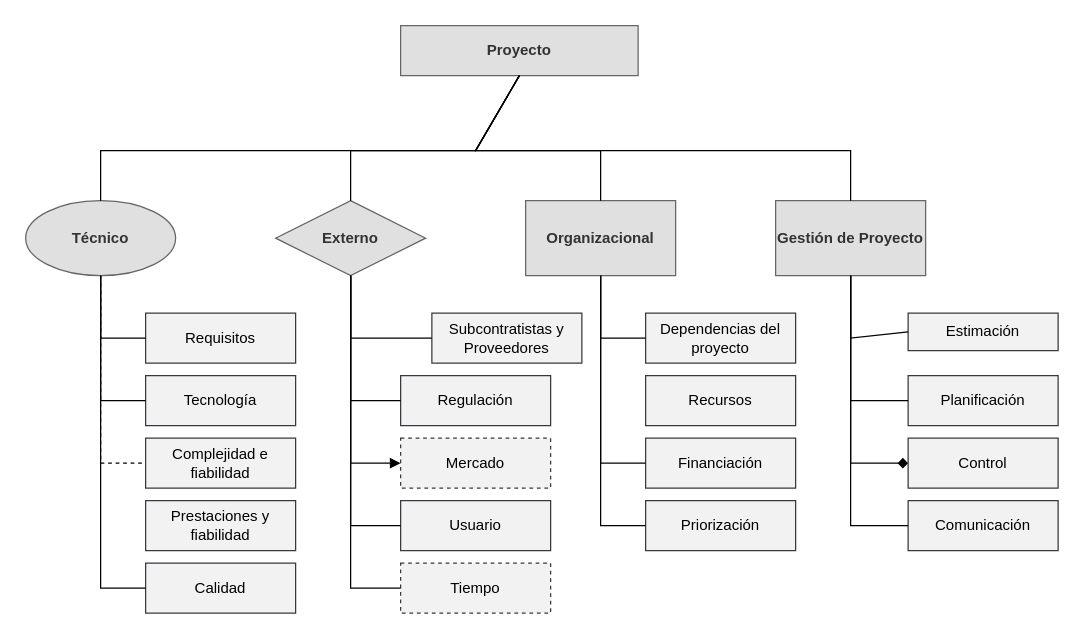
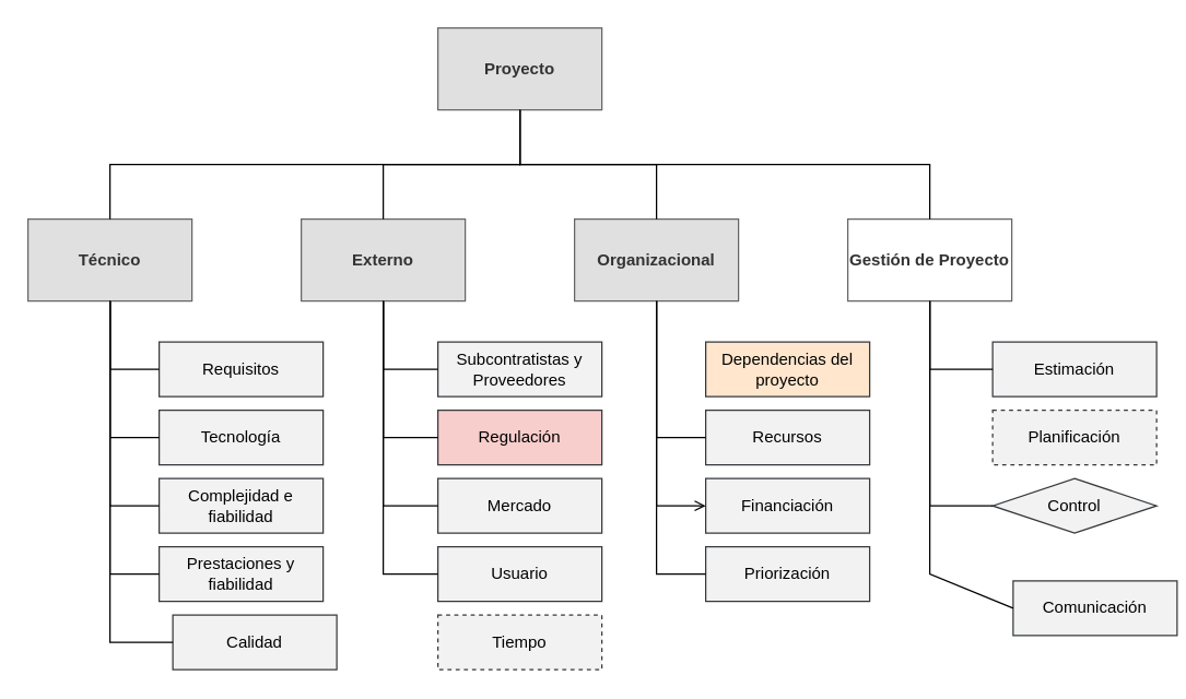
  <mxCell id="0" />
  <mxCell id="1" parent="0" />
- <mxCell id="2" value="Proyecto" style="rounded=0;whiteSpace=wrap;html=1;fillColor=#E0E0E0;fontColor=#333333;strokeColor=#666666;fontSize=12;fontStyle=1" parent="1" vertex="1"><mxGeometry x="320" y="20" width="190" height="40" as="geometry" /></mxCell>
- <mxCell id="3" value="Técnico" style="ellipse;whiteSpace=wrap;html=1;fontStyle=1;fillColor=#E0E0E0;fontColor=#333333;strokeColor=#666666;" parent="1" vertex="1"><mxGeometry y="160" width="120" height="60" as="geometry" x="20" /></mxCell>
- <mxCell id="4" value="Externo" style="rhombus;whiteSpace=wrap;html=1;fontStyle=1;fillColor=#E0E0E0;fontColor=#333333;strokeColor=#666666;" parent="1" vertex="1"><mxGeometry x="220" y="160" width="120" height="60" as="geometry" /></mxCell>
+ <mxCell id="2" value="Proyecto" style="rounded=0;whiteSpace=wrap;html=1;fillColor=#E0E0E0;fontColor=#333333;strokeColor=#666666;fontSize=12;fontStyle=1" parent="1" vertex="1"><mxGeometry x="320" y="20" width="120" height="60" as="geometry" /></mxCell>
+ <mxCell id="3" value="Técnico" style="rounded=0;whiteSpace=wrap;html=1;fontStyle=1;fillColor=#E0E0E0;fontColor=#333333;strokeColor=#666666;" parent="1" vertex="1"><mxGeometry y="160" width="120" height="60" as="geometry" x="20" /></mxCell>
+ <mxCell id="4" value="Externo" style="rounded=0;whiteSpace=wrap;html=1;fontStyle=1;fillColor=#E0E0E0;fontColor=#333333;strokeColor=#666666;" parent="1" vertex="1"><mxGeometry x="220" y="160" width="120" height="60" as="geometry" /></mxCell>
  <mxCell id="5" value="Organizacional" style="rounded=0;whiteSpace=wrap;html=1;fontStyle=1;fillColor=#E0E0E0;fontColor=#333333;strokeColor=#666666;" parent="1" vertex="1"><mxGeometry x="420" y="160" width="120" height="60" as="geometry" /></mxCell>
- <mxCell id="6" value="Gestión de Proyecto" style="rounded=0;whiteSpace=wrap;html=1;fontStyle=1;fillColor=#E0E0E0;fontColor=#333333;strokeColor=#666666;" parent="1" vertex="1"><mxGeometry x="620" y="160" width="120" height="60" as="geometry" /></mxCell>
+ <mxCell id="6" value="Gestión de Proyecto" style="rounded=0;whiteSpace=wrap;html=1;fontStyle=1;fillColor=#ffffff;fontColor=#333333;strokeColor=#666666;" parent="1" vertex="1"><mxGeometry x="620" y="160" width="120" height="60" as="geometry" /></mxCell>
  <mxCell id="7" value="Requisitos" style="rounded=0;whiteSpace=wrap;html=1;fillColor=#F2F2F2;strokeColor=#36393d;" parent="1" vertex="1"><mxGeometry x="116" y="250" width="120" height="40" as="geometry" /></mxCell>
  <mxCell id="8" value="Tecnología" style="rounded=0;whiteSpace=wrap;html=1;fillColor=#F2F2F2;strokeColor=#36393d;" parent="1" vertex="1"><mxGeometry x="116" y="300" width="120" height="40" as="geometry" /></mxCell>
  <mxCell id="9" value="Complejidad e fiabilidad" style="rounded=0;whiteSpace=wrap;html=1;fillColor=#F2F2F2;strokeColor=#36393d;" parent="1" vertex="1"><mxGeometry x="116" y="350" width="120" height="40" as="geometry" /></mxCell>
  <mxCell id="10" value="Prestaciones y fiabilidad" style="rounded=0;whiteSpace=wrap;html=1;fillColor=#F2F2F2;strokeColor=#36393d;" parent="1" vertex="1"><mxGeometry x="116" y="400" width="120" height="40" as="geometry" /></mxCell>
- <mxCell id="11" value="Calidad" style="rounded=0;whiteSpace=wrap;html=1;fillColor=#F2F2F2;strokeColor=#36393d;" parent="1" vertex="1"><mxGeometry x="116" y="450" width="120" height="40" as="geometry" /></mxCell>
- <mxCell id="12" value="Subcontratistas y Proveedores" style="rounded=0;whiteSpace=wrap;html=1;fillColor=#F2F2F2;strokeColor=#36393d;" parent="1" vertex="1"><mxGeometry x="345" y="250" width="120" height="40" as="geometry" /></mxCell>
- <mxCell id="13" value="Regulación" style="rounded=0;whiteSpace=wrap;html=1;fillColor=#F2F2F2;strokeColor=#36393d;" parent="1" vertex="1"><mxGeometry x="320" y="300" width="120" height="40" as="geometry" /></mxCell>
- <mxCell id="14" value="Mercado" style="rounded=0;whiteSpace=wrap;html=1;fillColor=#F2F2F2;strokeColor=#36393d;dashed=1;" parent="1" vertex="1"><mxGeometry x="320" y="350" width="120" height="40" as="geometry" /></mxCell>
+ <mxCell id="11" value="Calidad" style="rounded=0;whiteSpace=wrap;html=1;fillColor=#F2F2F2;strokeColor=#36393d;" parent="1" vertex="1"><mxGeometry x="126" y="450" width="120" height="40" as="geometry" /></mxCell>
+ <mxCell id="12" value="Subcontratistas y Proveedores" style="rounded=0;whiteSpace=wrap;html=1;fillColor=#F2F2F2;strokeColor=#36393d;" parent="1" vertex="1"><mxGeometry x="320" y="250" width="120" height="40" as="geometry" /></mxCell>
+ <mxCell id="13" value="Regulación" style="rounded=0;whiteSpace=wrap;html=1;fillColor=#f8cecc;strokeColor=#36393d;" parent="1" vertex="1"><mxGeometry x="320" y="300" width="120" height="40" as="geometry" /></mxCell>
+ <mxCell id="14" value="Mercado" style="rounded=0;whiteSpace=wrap;html=1;fillColor=#F2F2F2;strokeColor=#36393d;" parent="1" vertex="1"><mxGeometry x="320" y="350" width="120" height="40" as="geometry" /></mxCell>
  <mxCell id="15" value="Usuario" style="rounded=0;whiteSpace=wrap;html=1;fillColor=#F2F2F2;strokeColor=#36393d;" parent="1" vertex="1"><mxGeometry x="320" y="400" width="120" height="40" as="geometry" /></mxCell>
  <mxCell id="16" value="Tiempo" style="rounded=0;whiteSpace=wrap;html=1;fillColor=#F2F2F2;strokeColor=#36393d;dashed=1;" parent="1" vertex="1"><mxGeometry x="320" y="450" width="120" height="40" as="geometry" /></mxCell>
- <mxCell id="17" value="Dependencias del proyecto" style="rounded=0;whiteSpace=wrap;html=1;fillColor=#F2F2F2;strokeColor=#36393d;" parent="1" vertex="1"><mxGeometry x="516" y="250" width="120" height="40" as="geometry" /></mxCell>
+ <mxCell id="17" value="Dependencias del proyecto" style="rounded=0;whiteSpace=wrap;html=1;fillColor=#ffe6cc;strokeColor=#36393d;" parent="1" vertex="1"><mxGeometry x="516" y="250" width="120" height="40" as="geometry" /></mxCell>
  <mxCell id="18" value="Recursos" style="rounded=0;whiteSpace=wrap;html=1;fillColor=#F2F2F2;strokeColor=#36393d;" parent="1" vertex="1"><mxGeometry x="516" y="300" width="120" height="40" as="geometry" /></mxCell>
  <mxCell id="19" value="Financiación" style="rounded=0;whiteSpace=wrap;html=1;fillColor=#F2F2F2;strokeColor=#36393d;" parent="1" vertex="1"><mxGeometry x="516" y="350" width="120" height="40" as="geometry" /></mxCell>
  <mxCell id="20" value="Priorización" style="rounded=0;whiteSpace=wrap;html=1;fillColor=#F2F2F2;strokeColor=#36393d;" parent="1" vertex="1"><mxGeometry x="516" y="400" width="120" height="40" as="geometry" /></mxCell>
- <mxCell id="21" value="Estimación" style="rounded=0;whiteSpace=wrap;html=1;fillColor=#F2F2F2;strokeColor=#36393d;" parent="1" vertex="1"><mxGeometry x="726" y="250" width="120" height="30" as="geometry" /></mxCell>
- <mxCell id="22" value="Planificación" style="rounded=0;whiteSpace=wrap;html=1;fillColor=#F2F2F2;strokeColor=#36393d;" parent="1" vertex="1"><mxGeometry x="726" y="300" width="120" height="40" as="geometry" /></mxCell>
- <mxCell id="23" value="Control" style="rounded=0;whiteSpace=wrap;html=1;fillColor=#F2F2F2;strokeColor=#36393d;" parent="1" vertex="1"><mxGeometry x="726" y="350" width="120" height="40" as="geometry" /></mxCell>
- <mxCell id="24" value="Comunicación" style="rounded=0;whiteSpace=wrap;html=1;fillColor=#F2F2F2;strokeColor=#36393d;" parent="1" vertex="1"><mxGeometry x="726" y="400" width="120" height="40" as="geometry" /></mxCell>
+ <mxCell id="21" value="Estimación" style="rounded=0;whiteSpace=wrap;html=1;fillColor=#F2F2F2;strokeColor=#36393d;" parent="1" vertex="1"><mxGeometry x="726" y="250" width="120" height="40" as="geometry" /></mxCell>
+ <mxCell id="22" value="Planificación" style="rounded=0;whiteSpace=wrap;html=1;fillColor=#F2F2F2;strokeColor=#36393d;dashed=1;" parent="1" vertex="1"><mxGeometry x="726" y="300" width="120" height="40" as="geometry" /></mxCell>
+ <mxCell id="23" value="Control" style="rhombus;whiteSpace=wrap;html=1;fillColor=#F2F2F2;strokeColor=#36393d;" parent="1" vertex="1"><mxGeometry x="726" y="350" width="120" height="40" as="geometry" /></mxCell>
+ <mxCell id="24" value="Comunicación" style="rounded=0;whiteSpace=wrap;html=1;fillColor=#F2F2F2;strokeColor=#36393d;" parent="1" vertex="1"><mxGeometry x="741" y="425" width="120" height="40" as="geometry" /></mxCell>
  <mxCell id="25" value="" style="endArrow=none;html=1;rounded=0;entryX=0.5;entryY=1;entryDx=0;entryDy=0;exitX=0.5;exitY=0;exitDx=0;exitDy=0;" parent="1" source="4" target="2" edge="1"><mxGeometry width="50" height="50" relative="1" as="geometry"><mxPoint x="330" y="140" as="sourcePoint" /><mxPoint x="380" y="90" as="targetPoint" /><Array as="points"><mxPoint x="280" y="120" /><mxPoint x="380" y="120" /></Array></mxGeometry></mxCell>
  <mxCell id="26" value="" style="endArrow=none;html=1;rounded=0;entryX=0.5;entryY=1;entryDx=0;entryDy=0;exitX=0.5;exitY=0;exitDx=0;exitDy=0;" parent="1" source="5" target="2" edge="1"><mxGeometry width="50" height="50" relative="1" as="geometry"><mxPoint x="290" y="170" as="sourcePoint" /><mxPoint x="390" y="90" as="targetPoint" /><Array as="points"><mxPoint x="480" y="120" /><mxPoint x="380" y="120" /></Array></mxGeometry></mxCell>
  <mxCell id="27" value="" style="endArrow=none;html=1;rounded=0;entryX=0.5;entryY=1;entryDx=0;entryDy=0;exitX=0.5;exitY=0;exitDx=0;exitDy=0;" parent="1" source="6" target="2" edge="1"><mxGeometry width="50" height="50" relative="1" as="geometry"><mxPoint x="300" y="180" as="sourcePoint" /><mxPoint x="400" y="100" as="targetPoint" /><Array as="points"><mxPoint x="680" y="120" /><mxPoint x="380" y="120" /></Array></mxGeometry></mxCell>
  <mxCell id="28" value="" style="endArrow=none;html=1;rounded=0;entryX=0.5;entryY=1;entryDx=0;entryDy=0;exitX=0.5;exitY=0;exitDx=0;exitDy=0;" parent="1" source="3" target="2" edge="1"><mxGeometry width="50" height="50" relative="1" as="geometry"><mxPoint x="310" y="190" as="sourcePoint" /><mxPoint x="410" y="110" as="targetPoint" /><Array as="points"><mxPoint x="80" y="120" /><mxPoint x="380" y="120" /></Array></mxGeometry></mxCell>
  <mxCell id="29" value="" style="endArrow=none;html=1;rounded=0;exitX=0.5;exitY=1;exitDx=0;exitDy=0;entryX=0;entryY=0.5;entryDx=0;entryDy=0;" parent="1" source="3" target="7" edge="1"><mxGeometry width="50" height="50" relative="1" as="geometry"><mxPoint x="346" y="70" as="sourcePoint" /><mxPoint x="396" y="20" as="targetPoint" /><Array as="points"><mxPoint x="80" y="270" /></Array></mxGeometry></mxCell>
  <mxCell id="30" value="" style="endArrow=none;html=1;rounded=0;exitX=0.5;exitY=1;exitDx=0;exitDy=0;entryX=0;entryY=0.5;entryDx=0;entryDy=0;" parent="1" source="3" target="8" edge="1"><mxGeometry width="50" height="50" relative="1" as="geometry"><mxPoint x="90" y="230" as="sourcePoint" /><mxPoint x="126" y="280" as="targetPoint" /><Array as="points"><mxPoint x="80" y="320" /></Array></mxGeometry></mxCell>
- <mxCell id="31" value="" style="endArrow=none;html=1;rounded=0;entryX=0;entryY=0.5;entryDx=0;entryDy=0;exitX=0.5;exitY=1;exitDx=0;exitDy=0;dashed=1;" parent="1" source="3" target="9" edge="1"><mxGeometry width="50" height="50" relative="1" as="geometry"><mxPoint x="166" y="370" as="sourcePoint" /><mxPoint x="216" y="320" as="targetPoint" /><Array as="points"><mxPoint x="80" y="370" /></Array></mxGeometry></mxCell>
+ <mxCell id="31" value="" style="endArrow=none;html=1;rounded=0;entryX=0;entryY=0.5;entryDx=0;entryDy=0;exitX=0.5;exitY=1;exitDx=0;exitDy=0;" parent="1" source="3" target="9" edge="1"><mxGeometry width="50" height="50" relative="1" as="geometry"><mxPoint x="166" y="370" as="sourcePoint" /><mxPoint x="216" y="320" as="targetPoint" /><Array as="points"><mxPoint x="80" y="370" /></Array></mxGeometry></mxCell>
+ <mxCell id="32" value="" style="endArrow=none;html=1;rounded=0;exitX=0;exitY=0.5;exitDx=0;exitDy=0;entryX=0.5;entryY=1;entryDx=0;entryDy=0;" parent="1" source="10" target="3" edge="1"><mxGeometry width="50" height="50" relative="1" as="geometry"><mxPoint x="166" y="370" as="sourcePoint" /><mxPoint x="216" y="320" as="targetPoint" /><Array as="points"><mxPoint x="80" y="420" /></Array></mxGeometry></mxCell>
  <mxCell id="33" value="" style="endArrow=none;html=1;rounded=0;exitX=0;exitY=0.5;exitDx=0;exitDy=0;entryX=0.5;entryY=1;entryDx=0;entryDy=0;" parent="1" source="11" target="3" edge="1"><mxGeometry width="50" height="50" relative="1" as="geometry"><mxPoint x="166" y="370" as="sourcePoint" /><mxPoint x="216" y="320" as="targetPoint" /><Array as="points"><mxPoint x="80" y="470" /></Array></mxGeometry></mxCell>
  <mxCell id="34" value="" style="endArrow=none;html=1;rounded=0;exitX=0.5;exitY=1;exitDx=0;exitDy=0;entryX=0;entryY=0.5;entryDx=0;entryDy=0;" parent="1" source="4" target="12" edge="1"><mxGeometry width="50" height="50" relative="1" as="geometry"><mxPoint x="276" y="220" as="sourcePoint" /><mxPoint x="312" y="270" as="targetPoint" /><Array as="points"><mxPoint x="280" y="270" /></Array></mxGeometry></mxCell>
  <mxCell id="35" value="" style="endArrow=none;html=1;rounded=0;entryX=0;entryY=0.5;entryDx=0;entryDy=0;exitX=0.5;exitY=1;exitDx=0;exitDy=0;" parent="1" source="4" target="13" edge="1"><mxGeometry width="50" height="50" relative="1" as="geometry"><mxPoint x="276" y="220" as="sourcePoint" /><mxPoint x="312" y="320" as="targetPoint" /><Array as="points"><mxPoint x="280" y="320" /></Array></mxGeometry></mxCell>
- <mxCell id="36" value="" style="endArrow=block;html=1;rounded=0;entryX=0;entryY=0.5;entryDx=0;entryDy=0;exitX=0.5;exitY=1;exitDx=0;exitDy=0;" parent="1" source="4" target="14" edge="1"><mxGeometry width="50" height="50" relative="1" as="geometry"><mxPoint x="276" y="220" as="sourcePoint" /><mxPoint x="312" y="370" as="targetPoint" /><Array as="points"><mxPoint x="280" y="370" /></Array></mxGeometry></mxCell>
+ <mxCell id="36" value="" style="endArrow=none;html=1;rounded=0;entryX=0;entryY=0.5;entryDx=0;entryDy=0;exitX=0.5;exitY=1;exitDx=0;exitDy=0;" parent="1" source="4" target="14" edge="1"><mxGeometry width="50" height="50" relative="1" as="geometry"><mxPoint x="276" y="220" as="sourcePoint" /><mxPoint x="312" y="370" as="targetPoint" /><Array as="points"><mxPoint x="280" y="370" /></Array></mxGeometry></mxCell>
  <mxCell id="37" value="" style="endArrow=none;html=1;rounded=0;exitX=0;exitY=0.5;exitDx=0;exitDy=0;entryX=0.5;entryY=1;entryDx=0;entryDy=0;" parent="1" source="15" target="4" edge="1"><mxGeometry width="50" height="50" relative="1" as="geometry"><mxPoint x="312" y="420" as="sourcePoint" /><mxPoint x="276" y="220" as="targetPoint" /><Array as="points"><mxPoint x="280" y="420" /></Array></mxGeometry></mxCell>
- <mxCell id="38" value="" style="endArrow=none;html=1;rounded=0;exitX=0;exitY=0.5;exitDx=0;exitDy=0;entryX=0.5;entryY=1;entryDx=0;entryDy=0;" parent="1" source="16" target="4" edge="1"><mxGeometry width="50" height="50" relative="1" as="geometry"><mxPoint x="312" y="470" as="sourcePoint" /><mxPoint x="276" y="220" as="targetPoint" /><Array as="points"><mxPoint x="280" y="470" /></Array></mxGeometry></mxCell>
- <mxCell id="39" value="" style="endArrow=none;html=1;rounded=0;entryX=0;entryY=0.5;entryDx=0;entryDy=0;exitX=0.5;exitY=1;exitDx=0;exitDy=0;" parent="1" source="5" target="17" edge="1"><mxGeometry width="50" height="50" relative="1" as="geometry"><mxPoint x="226" y="370" as="sourcePoint" /><mxPoint x="276" y="320" as="targetPoint" /><Array as="points"><mxPoint x="480" y="270" /></Array></mxGeometry></mxCell>
- <mxCell id="41" value="" style="endArrow=none;html=1;rounded=0;entryX=0;entryY=0.5;entryDx=0;entryDy=0;exitX=0.5;exitY=1;exitDx=0;exitDy=0;" parent="1" source="5" target="19" edge="1"><mxGeometry width="50" height="50" relative="1" as="geometry"><mxPoint x="226" y="370" as="sourcePoint" /><mxPoint x="276" y="320" as="targetPoint" /><Array as="points"><mxPoint x="480" y="370" /></Array></mxGeometry></mxCell>
+ <mxCell id="40" value="" style="endArrow=none;html=1;rounded=0;entryX=0;entryY=0.5;entryDx=0;entryDy=0;exitX=0.5;exitY=1;exitDx=0;exitDy=0;" parent="1" source="5" target="18" edge="1"><mxGeometry width="50" height="50" relative="1" as="geometry"><mxPoint x="226" y="370" as="sourcePoint" /><mxPoint x="276" y="320" as="targetPoint" /><Array as="points"><mxPoint x="480" y="320" /></Array></mxGeometry></mxCell>
+ <mxCell id="41" value="" style="endArrow=open;html=1;rounded=0;entryX=0;entryY=0.5;entryDx=0;entryDy=0;exitX=0.5;exitY=1;exitDx=0;exitDy=0;" parent="1" source="5" target="19" edge="1"><mxGeometry width="50" height="50" relative="1" as="geometry"><mxPoint x="226" y="370" as="sourcePoint" /><mxPoint x="276" y="320" as="targetPoint" /><Array as="points"><mxPoint x="480" y="370" /></Array></mxGeometry></mxCell>
  <mxCell id="42" value="" style="endArrow=none;html=1;rounded=0;entryX=0;entryY=0.5;entryDx=0;entryDy=0;exitX=0.5;exitY=1;exitDx=0;exitDy=0;" parent="1" source="5" target="20" edge="1"><mxGeometry width="50" height="50" relative="1" as="geometry"><mxPoint x="226" y="370" as="sourcePoint" /><mxPoint x="276" y="320" as="targetPoint" /><Array as="points"><mxPoint x="480" y="420" /></Array></mxGeometry></mxCell>
  <mxCell id="43" value="" style="endArrow=none;html=1;rounded=0;entryX=0;entryY=0.5;entryDx=0;entryDy=0;exitX=0.5;exitY=1;exitDx=0;exitDy=0;" parent="1" source="6" target="21" edge="1"><mxGeometry width="50" height="50" relative="1" as="geometry"><mxPoint x="356" y="350" as="sourcePoint" /><mxPoint x="406" y="300" as="targetPoint" /><Array as="points"><mxPoint x="680" y="270" /></Array></mxGeometry></mxCell>
- <mxCell id="44" value="" style="endArrow=none;html=1;rounded=0;entryX=0;entryY=0.5;entryDx=0;entryDy=0;exitX=0.5;exitY=1;exitDx=0;exitDy=0;" parent="1" source="6" target="22" edge="1"><mxGeometry width="50" height="50" relative="1" as="geometry"><mxPoint x="356" y="350" as="sourcePoint" /><mxPoint x="406" y="300" as="targetPoint" /><Array as="points"><mxPoint x="680" y="320" /></Array></mxGeometry></mxCell>
- <mxCell id="45" value="" style="endArrow=diamond;html=1;rounded=0;entryX=0;entryY=0.5;entryDx=0;entryDy=0;exitX=0.5;exitY=1;exitDx=0;exitDy=0;" parent="1" source="6" target="23" edge="1"><mxGeometry width="50" height="50" relative="1" as="geometry"><mxPoint x="356" y="350" as="sourcePoint" /><mxPoint x="406" y="300" as="targetPoint" /><Array as="points"><mxPoint x="680" y="370" /></Array></mxGeometry></mxCell>
+ <mxCell id="45" value="" style="endArrow=none;html=1;rounded=0;entryX=0;entryY=0.5;entryDx=0;entryDy=0;exitX=0.5;exitY=1;exitDx=0;exitDy=0;" parent="1" source="6" target="23" edge="1"><mxGeometry width="50" height="50" relative="1" as="geometry"><mxPoint x="356" y="350" as="sourcePoint" /><mxPoint x="406" y="300" as="targetPoint" /><Array as="points"><mxPoint x="680" y="370" /></Array></mxGeometry></mxCell>
  <mxCell id="46" value="" style="endArrow=none;html=1;rounded=0;entryX=0;entryY=0.5;entryDx=0;entryDy=0;exitX=0.5;exitY=1;exitDx=0;exitDy=0;" parent="1" source="6" target="24" edge="1"><mxGeometry width="50" height="50" relative="1" as="geometry"><mxPoint x="356" y="350" as="sourcePoint" /><mxPoint x="406" y="300" as="targetPoint" /><Array as="points"><mxPoint x="680" y="420" /></Array></mxGeometry></mxCell>
